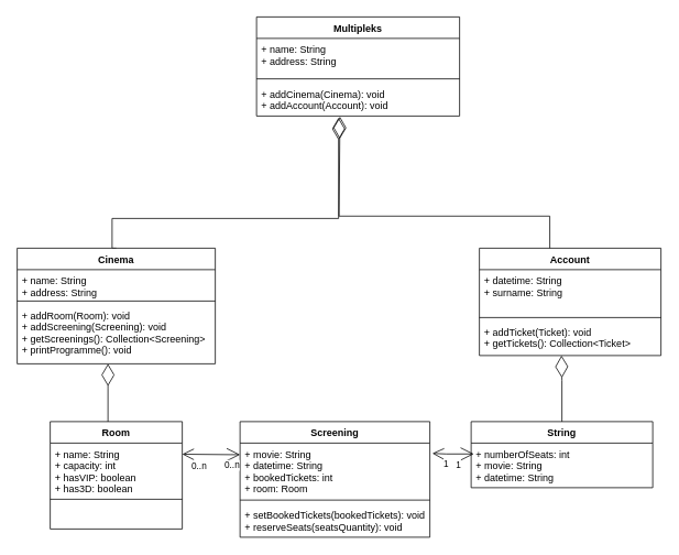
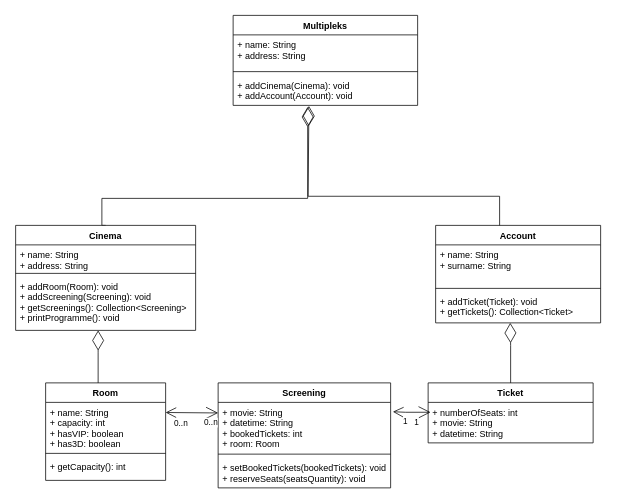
  <mxCell id="0" />
  <mxCell id="1" parent="0" />
  <mxCell id="2" value="Multipleks" style="swimlane;fontStyle=1;align=center;verticalAlign=top;childLayout=stackLayout;horizontal=1;startSize=26;horizontalStack=0;resizeParent=1;resizeParentMax=0;resizeLast=0;collapsible=1;marginBottom=0;" parent="1" vertex="1"><mxGeometry x="310" y="20" width="246" height="120" as="geometry" /></mxCell>
  <mxCell id="3" value="+ name: String&#10;+ address: String" style="text;strokeColor=none;fillColor=none;align=left;verticalAlign=top;spacingLeft=4;spacingRight=4;overflow=hidden;rotatable=0;points=[[0,0.5],[1,0.5]];portConstraint=eastwest;" parent="2" vertex="1"><mxGeometry y="26" width="246" height="44" as="geometry" /></mxCell>
  <mxCell id="4" value="" style="line;strokeWidth=1;fillColor=none;align=left;verticalAlign=middle;spacingTop=-1;spacingLeft=3;spacingRight=3;rotatable=0;labelPosition=right;points=[];portConstraint=eastwest;" parent="2" vertex="1"><mxGeometry y="70" width="246" height="10" as="geometry" /></mxCell>
  <mxCell id="5" value="+ addCinema(Cinema): void&#10;+ addAccount(Account): void&#10;" style="text;strokeColor=none;fillColor=none;align=left;verticalAlign=top;spacingLeft=4;spacingRight=4;overflow=hidden;rotatable=0;points=[[0,0.5],[1,0.5]];portConstraint=eastwest;" parent="2" vertex="1"><mxGeometry y="80" width="246" height="40" as="geometry" /></mxCell>
  <mxCell id="6" value="" style="endArrow=diamondThin;endFill=0;endSize=24;html=1;rounded=0;edgeStyle=orthogonalEdgeStyle;exitX=0.5;exitY=0;exitDx=0;exitDy=0;entryX=0.404;entryY=1.05;entryDx=0;entryDy=0;entryPerimeter=0;" parent="1" source="7" edge="1" target="5"><mxGeometry width="160" relative="1" as="geometry"><mxPoint x="135" y="295" as="sourcePoint" /><mxPoint x="410" y="210" as="targetPoint" /><Array as="points"><mxPoint x="135" y="300" /><mxPoint x="135" y="264" /><mxPoint x="409" y="264" /></Array></mxGeometry></mxCell>
  <mxCell id="7" value="Cinema" style="swimlane;fontStyle=1;align=center;verticalAlign=top;childLayout=stackLayout;horizontal=1;startSize=26;horizontalStack=0;resizeParent=1;resizeParentMax=0;resizeLast=0;collapsible=1;marginBottom=0;" parent="1" vertex="1"><mxGeometry x="20" y="300" width="240" height="140" as="geometry" /></mxCell>
  <mxCell id="8" value="+ name: String&#10;+ address: String" style="text;strokeColor=none;fillColor=none;align=left;verticalAlign=top;spacingLeft=4;spacingRight=4;overflow=hidden;rotatable=0;points=[[0,0.5],[1,0.5]];portConstraint=eastwest;" parent="7" vertex="1"><mxGeometry y="26" width="240" height="34" as="geometry" /></mxCell>
  <mxCell id="9" value="" style="line;strokeWidth=1;fillColor=none;align=left;verticalAlign=middle;spacingTop=-1;spacingLeft=3;spacingRight=3;rotatable=0;labelPosition=right;points=[];portConstraint=eastwest;" parent="7" vertex="1"><mxGeometry y="60" width="240" height="8" as="geometry" /></mxCell>
  <mxCell id="10" value="+ addRoom(Room): void&#10;+ addScreening(Screening): void&#10;+ getScreenings(): Collection&lt;Screening&gt;&#10;+ printProgramme(): void" style="text;strokeColor=none;fillColor=none;align=left;verticalAlign=top;spacingLeft=4;spacingRight=4;overflow=hidden;rotatable=0;points=[[0,0.5],[1,0.5]];portConstraint=eastwest;" parent="7" vertex="1"><mxGeometry y="68" width="240" height="72" as="geometry" /></mxCell>
  <mxCell id="11" value="Room" style="swimlane;fontStyle=1;align=center;verticalAlign=top;childLayout=stackLayout;horizontal=1;startSize=26;horizontalStack=0;resizeParent=1;resizeParentMax=0;resizeLast=0;collapsible=1;marginBottom=0;" parent="1" vertex="1"><mxGeometry x="60" y="510" width="160" height="130" as="geometry" /></mxCell>
  <mxCell id="12" value="Account" style="swimlane;fontStyle=1;align=center;verticalAlign=top;childLayout=stackLayout;horizontal=1;startSize=26;horizontalStack=0;resizeParent=1;resizeParentMax=0;resizeLast=0;collapsible=1;marginBottom=0;" parent="1" vertex="1"><mxGeometry x="580" y="300" width="220" height="130" as="geometry" /></mxCell>
- <mxCell id="13" value="+ datetime: String&#10;+ surname: String" style="text;strokeColor=none;fillColor=none;align=left;verticalAlign=top;spacingLeft=4;spacingRight=4;overflow=hidden;rotatable=0;points=[[0,0.5],[1,0.5]];portConstraint=eastwest;" parent="12" vertex="1"><mxGeometry y="26" width="220" height="54" as="geometry" /></mxCell>
+ <mxCell id="13" value="+ name: String&#10;+ surname: String" style="text;strokeColor=none;fillColor=none;align=left;verticalAlign=top;spacingLeft=4;spacingRight=4;overflow=hidden;rotatable=0;points=[[0,0.5],[1,0.5]];portConstraint=eastwest;" parent="12" vertex="1"><mxGeometry y="26" width="220" height="54" as="geometry" /></mxCell>
  <mxCell id="14" value="" style="line;strokeWidth=1;fillColor=none;align=left;verticalAlign=middle;spacingTop=-1;spacingLeft=3;spacingRight=3;rotatable=0;labelPosition=right;points=[];portConstraint=eastwest;" parent="12" vertex="1"><mxGeometry y="80" width="220" height="8" as="geometry" /></mxCell>
  <mxCell id="15" value="+ addTicket(Ticket): void&#10;+ getTickets(): Collection&lt;Ticket&gt;" style="text;strokeColor=none;fillColor=none;align=left;verticalAlign=top;spacingLeft=4;spacingRight=4;overflow=hidden;rotatable=0;points=[[0,0.5],[1,0.5]];portConstraint=eastwest;" parent="12" vertex="1"><mxGeometry y="88" width="220" height="42" as="geometry" /></mxCell>
  <mxCell id="16" value="Screening" style="swimlane;fontStyle=1;align=center;verticalAlign=top;childLayout=stackLayout;horizontal=1;startSize=26;horizontalStack=0;resizeParent=1;resizeParentMax=0;resizeLast=0;collapsible=1;marginBottom=0;" parent="1" vertex="1"><mxGeometry x="290" y="510" width="230" height="140" as="geometry" /></mxCell>
  <mxCell id="17" value="+ movie: String&#10;+ datetime: String&#10;+ bookedTickets: int&#10;+ room: Room" style="text;strokeColor=none;fillColor=none;align=left;verticalAlign=top;spacingLeft=4;spacingRight=4;overflow=hidden;rotatable=0;points=[[0,0.5],[1,0.5]];portConstraint=eastwest;" parent="16" vertex="1"><mxGeometry y="26" width="230" height="64" as="geometry" /></mxCell>
  <mxCell id="18" value="" style="line;strokeWidth=1;fillColor=none;align=left;verticalAlign=middle;spacingTop=-1;spacingLeft=3;spacingRight=3;rotatable=0;labelPosition=right;points=[];portConstraint=eastwest;" parent="16" vertex="1"><mxGeometry y="90" width="230" height="10" as="geometry" /></mxCell>
  <mxCell id="19" value="+ setBookedTickets(bookedTickets): void&#10;+ reserveSeats(seatsQuantity): void" style="text;strokeColor=none;fillColor=none;align=left;verticalAlign=top;spacingLeft=4;spacingRight=4;overflow=hidden;rotatable=0;points=[[0,0.5],[1,0.5]];portConstraint=eastwest;" parent="16" vertex="1"><mxGeometry y="100" width="230" height="40" as="geometry" /></mxCell>
- <mxCell id="20" value="String" style="swimlane;fontStyle=1;align=center;verticalAlign=top;childLayout=stackLayout;horizontal=1;startSize=26;horizontalStack=0;resizeParent=1;resizeParentMax=0;resizeLast=0;collapsible=1;marginBottom=0;" parent="1" vertex="1"><mxGeometry x="570" y="510" width="220" height="80" as="geometry" /></mxCell>
+ <mxCell id="20" value="Ticket" style="swimlane;fontStyle=1;align=center;verticalAlign=top;childLayout=stackLayout;horizontal=1;startSize=26;horizontalStack=0;resizeParent=1;resizeParentMax=0;resizeLast=0;collapsible=1;marginBottom=0;" parent="1" vertex="1"><mxGeometry x="570" y="510" width="220" height="80" as="geometry" /></mxCell>
  <mxCell id="21" value="+ numberOfSeats: int&#10;+ movie: String&#10;+ datetime: String&#10;" style="text;strokeColor=none;fillColor=none;align=left;verticalAlign=top;spacingLeft=4;spacingRight=4;overflow=hidden;rotatable=0;points=[[0,0.5],[1,0.5]];portConstraint=eastwest;" parent="20" vertex="1"><mxGeometry y="26" width="220" height="54" as="geometry" /></mxCell>
  <mxCell id="22" value="" style="endArrow=diamondThin;endFill=0;endSize=24;html=1;rounded=0;edgeStyle=orthogonalEdgeStyle;exitX=0.5;exitY=0;exitDx=0;exitDy=0;" parent="1" edge="1" source="20"><mxGeometry width="160" relative="1" as="geometry"><mxPoint x="679.5" y="500" as="sourcePoint" /><mxPoint x="679.5" y="430" as="targetPoint" /><Array as="points"><mxPoint x="680" y="460" /></Array></mxGeometry></mxCell>
  <mxCell id="23" value="" style="endArrow=open;html=1;endSize=12;startArrow=open;startSize=14;startFill=0;edgeStyle=orthogonalEdgeStyle;rounded=0;entryX=1.013;entryY=0.195;entryDx=0;entryDy=0;entryPerimeter=0;exitX=0.015;exitY=0.244;exitDx=0;exitDy=0;exitPerimeter=0;" parent="1" target="17" edge="1" source="21"><mxGeometry relative="1" as="geometry"><mxPoint x="560" y="550" as="sourcePoint" /><mxPoint x="490" y="540" as="targetPoint" /><Array as="points"><mxPoint x="540" y="549" /></Array></mxGeometry></mxCell>
  <mxCell id="24" value="1&lt;div&gt;&lt;br&gt;&lt;/div&gt;" style="edgeLabel;resizable=0;html=1;align=left;verticalAlign=top;" parent="23" connectable="0" vertex="1"><mxGeometry x="-1" relative="1" as="geometry"><mxPoint x="-23" as="offset" /></mxGeometry></mxCell>
  <mxCell id="25" value="1" style="edgeLabel;resizable=0;html=1;align=right;verticalAlign=top;" parent="23" connectable="0" vertex="1"><mxGeometry x="1" relative="1" as="geometry"><mxPoint x="20" as="offset" /></mxGeometry></mxCell>
  <mxCell id="26" value="" style="endArrow=diamondThin;endFill=0;endSize=24;html=1;rounded=0;edgeStyle=orthogonalEdgeStyle;exitX=0.456;exitY=-0.009;exitDx=0;exitDy=0;exitPerimeter=0;entryX=0.553;entryY=0.99;entryDx=0;entryDy=0;entryPerimeter=0;" edge="1" parent="1"><mxGeometry width="160" relative="1" as="geometry"><mxPoint x="665.32" y="300" as="sourcePoint" /><mxPoint x="411.038" y="140.77" as="targetPoint" /><Array as="points"><mxPoint x="665" y="261.17" /><mxPoint x="410" y="261.17" /></Array></mxGeometry></mxCell>
  <mxCell id="27" value="" style="endArrow=diamondThin;endFill=0;endSize=24;html=1;rounded=0;edgeStyle=orthogonalEdgeStyle;" edge="1" parent="1"><mxGeometry width="160" relative="1" as="geometry"><mxPoint x="130" y="510" as="sourcePoint" /><mxPoint x="130" y="440" as="targetPoint" /><Array as="points"><mxPoint x="130" y="470" /><mxPoint x="130" y="470" /></Array></mxGeometry></mxCell>
  <mxCell id="28" value="" style="line;strokeWidth=1;fillColor=none;align=left;verticalAlign=middle;spacingTop=-1;spacingLeft=3;spacingRight=3;rotatable=0;labelPosition=right;points=[];portConstraint=eastwest;" vertex="1" parent="1"><mxGeometry x="60" y="600" width="160" height="8" as="geometry" /></mxCell>
  <mxCell id="29" value="+ name: String&#10;+ capacity: int&#10;+ hasVIP: boolean&#10;+ has3D: boolean" style="text;strokeColor=none;fillColor=none;align=left;verticalAlign=top;spacingLeft=4;spacingRight=4;overflow=hidden;rotatable=0;points=[[0,0.5],[1,0.5]];portConstraint=eastwest;" parent="1" vertex="1"><mxGeometry x="60" y="536" width="160" height="104" as="geometry" /></mxCell>
+ <mxCell id="30" value="+ getCapacity(): int" style="text;strokeColor=none;fillColor=none;align=left;verticalAlign=top;spacingLeft=4;spacingRight=4;overflow=hidden;rotatable=0;points=[[0,0.5],[1,0.5]];portConstraint=eastwest;" vertex="1" parent="1"><mxGeometry x="60" y="608" width="160" height="22" as="geometry" /></mxCell>
  <mxCell id="31" value="" style="endArrow=open;html=1;endSize=12;startArrow=open;startSize=14;startFill=0;edgeStyle=orthogonalEdgeStyle;rounded=0;entryX=1.013;entryY=0.195;entryDx=0;entryDy=0;entryPerimeter=0;" edge="1" parent="1"><mxGeometry relative="1" as="geometry"><mxPoint x="290" y="550" as="sourcePoint" /><mxPoint x="220" y="549.5" as="targetPoint" /><Array as="points"><mxPoint x="278" y="550.5" /></Array></mxGeometry></mxCell>
  <mxCell id="32" value="0..n" style="edgeLabel;resizable=0;html=1;align=right;verticalAlign=top;" connectable="0" vertex="1" parent="31"><mxGeometry x="1" relative="1" as="geometry"><mxPoint x="30" y="1" as="offset" /></mxGeometry></mxCell>
  <mxCell id="33" value="0..n" style="edgeLabel;resizable=0;html=1;align=right;verticalAlign=top;" connectable="0" vertex="1" parent="1"><mxGeometry x="290.002" y="550" as="geometry" /></mxCell>
